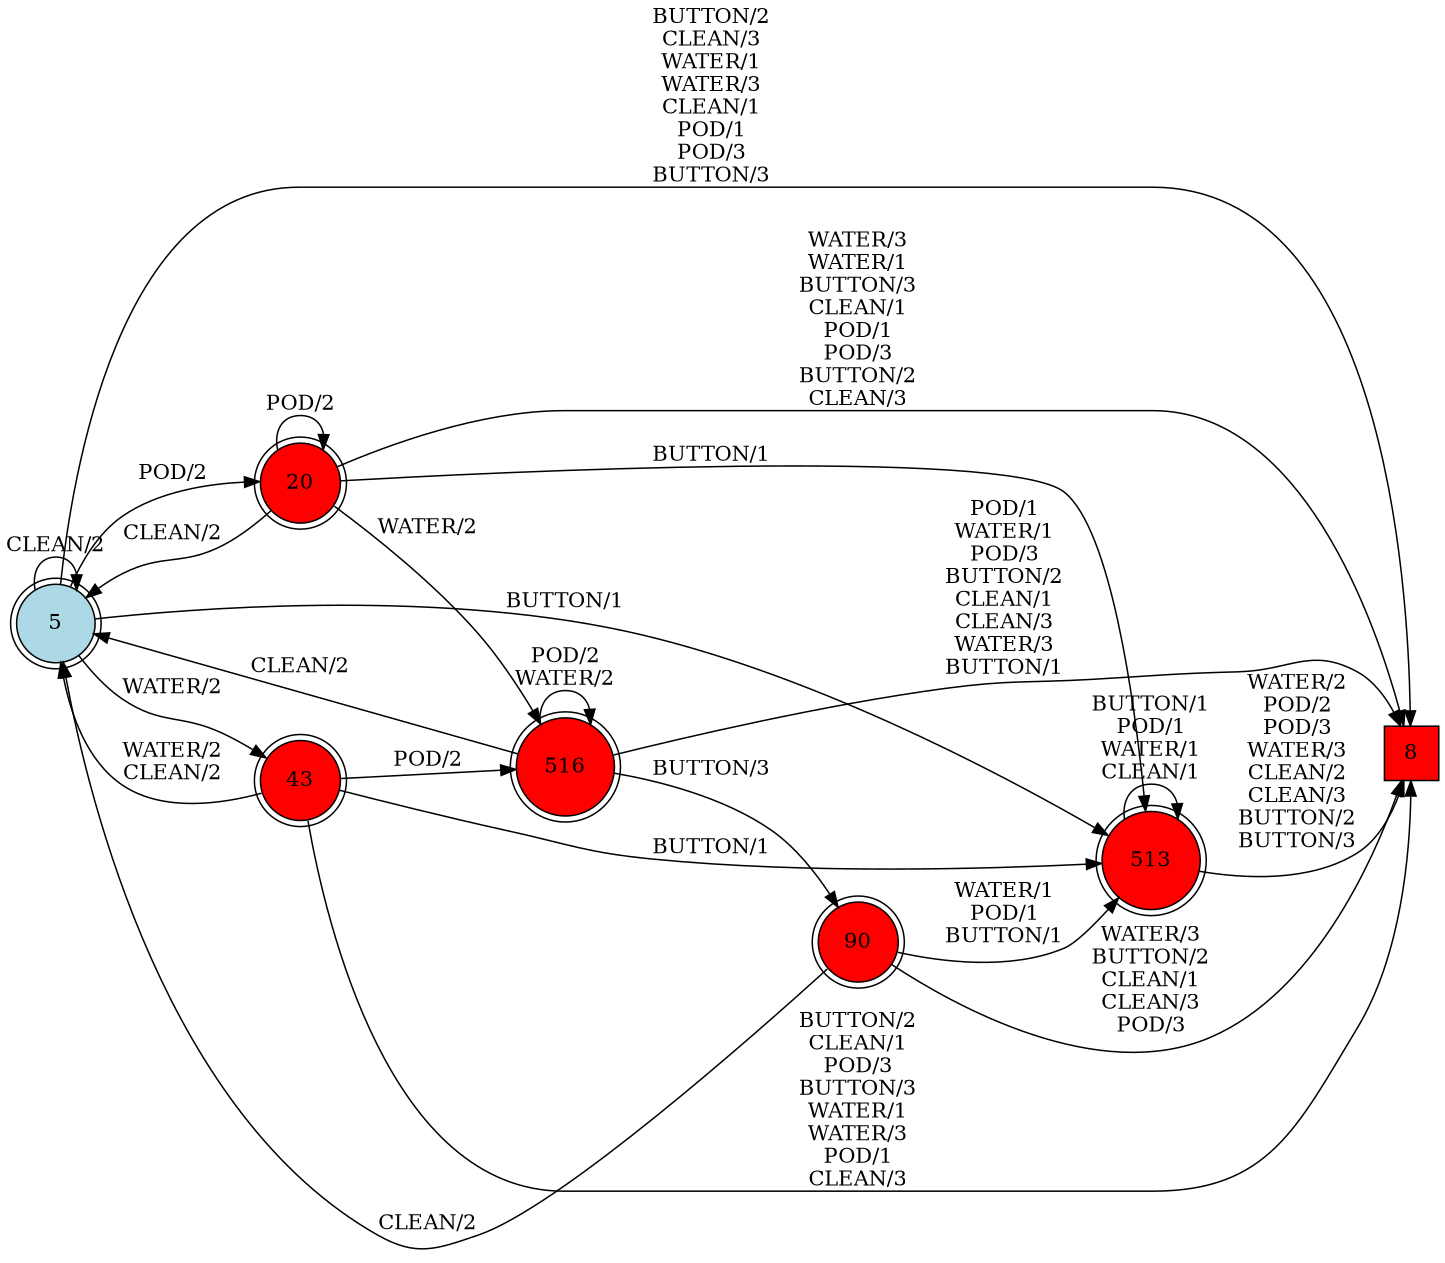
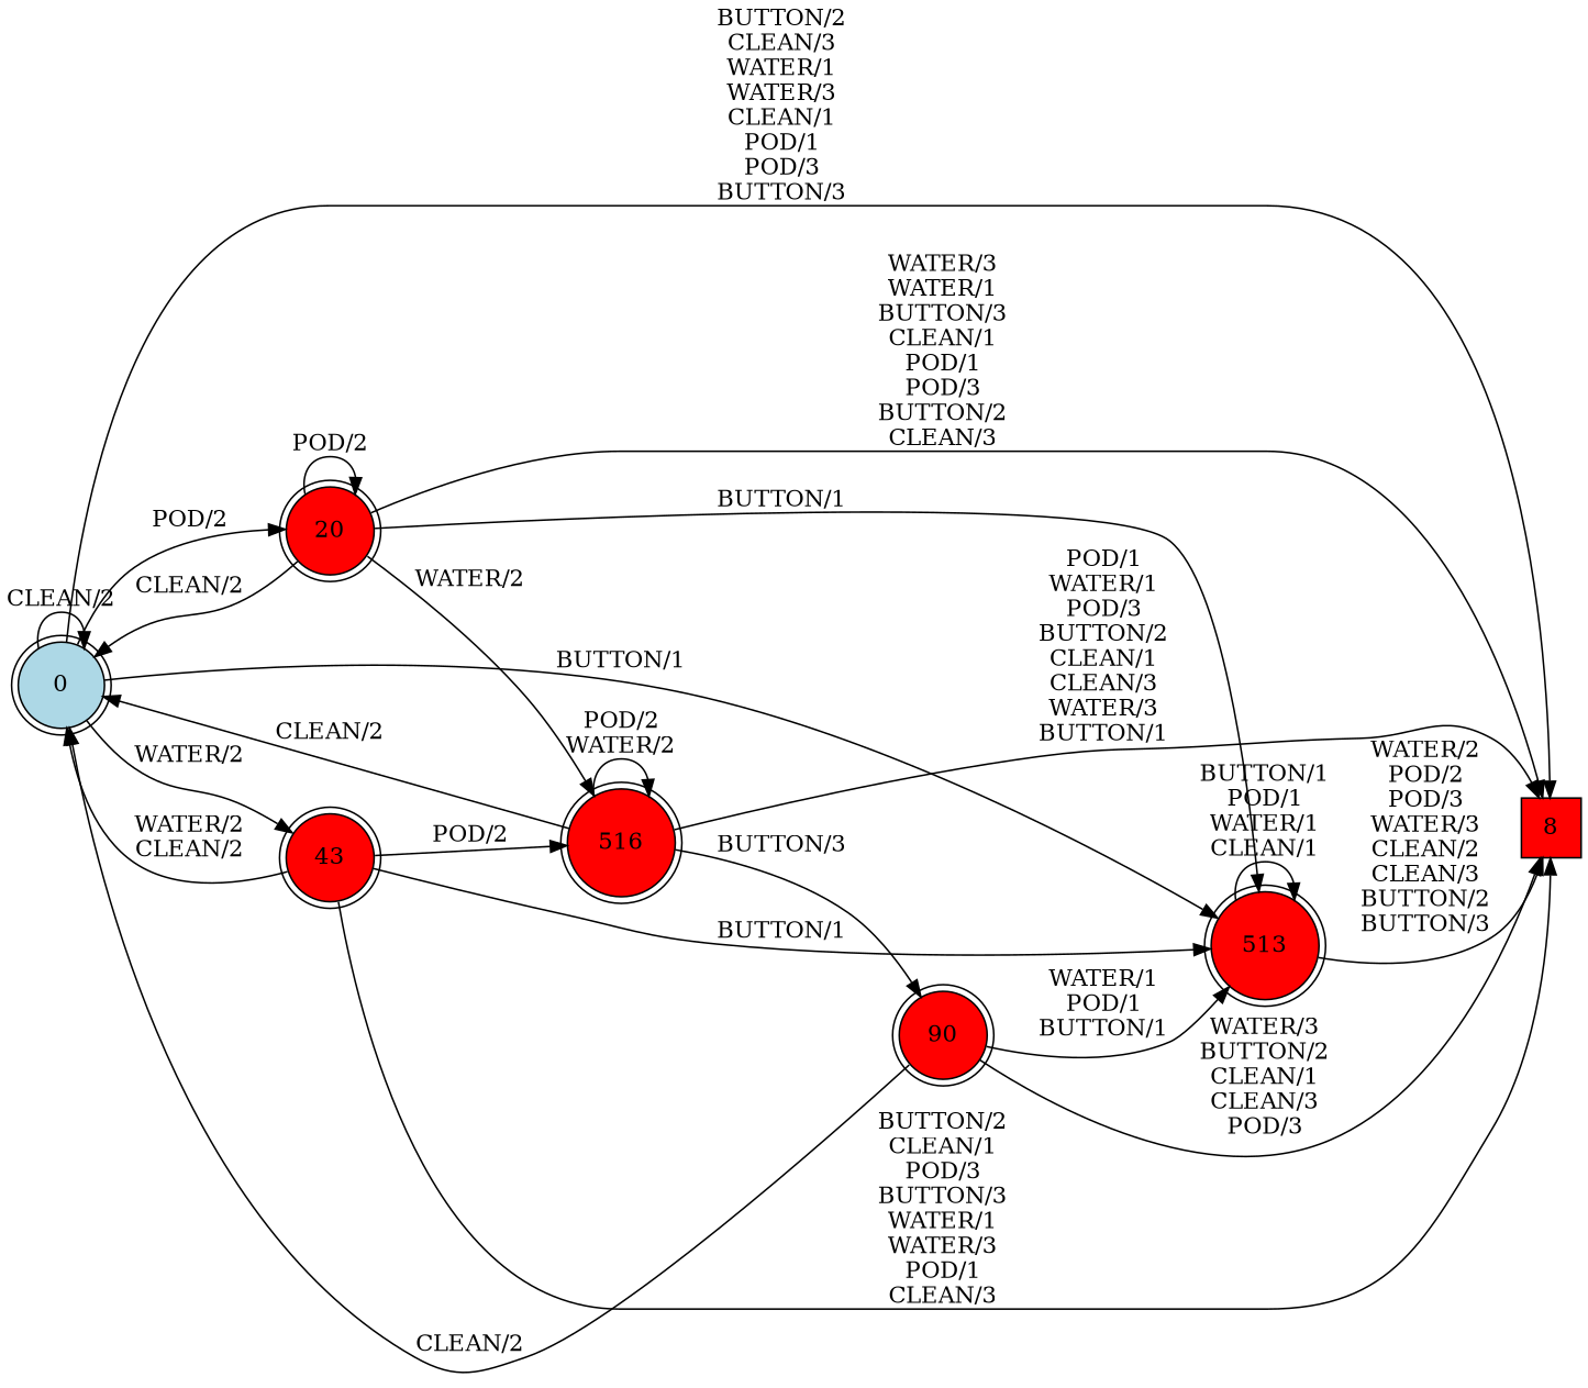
  digraph {
    rankdir=LR
    node [fillcolor=red shape=doublecircle style=filled]
-   0 [fillcolor=lightblue isInitial=True label=5]
+   0 [fillcolor=lightblue isInitial=True]
    8 [shape=square]
    20
    43
    513
    516
    90
    0 -> 0 [label="CLEAN/2"]
    0 -> 8 [label="BUTTON/2\nCLEAN/3\nWATER/1\nWATER/3\nCLEAN/1\nPOD/1\nPOD/3\nBUTTON/3"]
    0 -> 20 [label="POD/2"]
    0 -> 43 [label="WATER/2"]
    0 -> 513 [label="BUTTON/1"]
    20 -> 0 [label="CLEAN/2"]
    20 -> 8 [label="WATER/3\nWATER/1\nBUTTON/3\nCLEAN/1\nPOD/1\nPOD/3\nBUTTON/2\nCLEAN/3"]
    20 -> 20 [label="POD/2"]
    20 -> 513 [label="BUTTON/1"]
    20 -> 516 [label="WATER/2"]
    43 -> 0 [label="WATER/2\nCLEAN/2"]
    43 -> 8 [label="BUTTON/2\nCLEAN/1\nPOD/3\nBUTTON/3\nWATER/1\nWATER/3\nPOD/1\nCLEAN/3"]
    43 -> 513 [label="BUTTON/1"]
    43 -> 516 [label="POD/2"]
    513 -> 8 [label="WATER/2\nPOD/2\nPOD/3\nWATER/3\nCLEAN/2\nCLEAN/3\nBUTTON/2\nBUTTON/3"]
    513 -> 513 [label="BUTTON/1\nPOD/1\nWATER/1\nCLEAN/1"]
    516 -> 0 [label="CLEAN/2"]
    516 -> 8 [label="POD/1\nWATER/1\nPOD/3\nBUTTON/2\nCLEAN/1\nCLEAN/3\nWATER/3\nBUTTON/1"]
    516 -> 516 [label="POD/2\nWATER/2"]
    516 -> 90 [label="BUTTON/3"]
    90 -> 0 [label="CLEAN/2"]
    90 -> 8 [label="WATER/3\nBUTTON/2\nCLEAN/1\nCLEAN/3\nPOD/3"]
    90 -> 513 [label="WATER/1\nPOD/1\nBUTTON/1"]
  }
